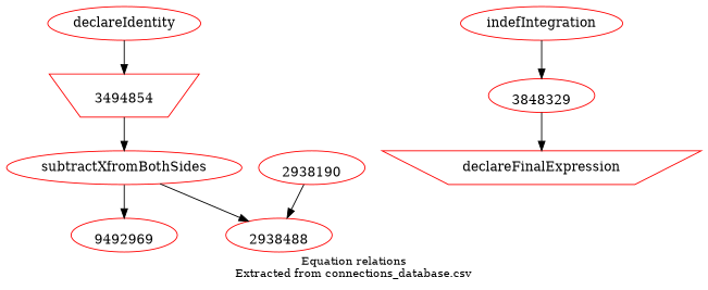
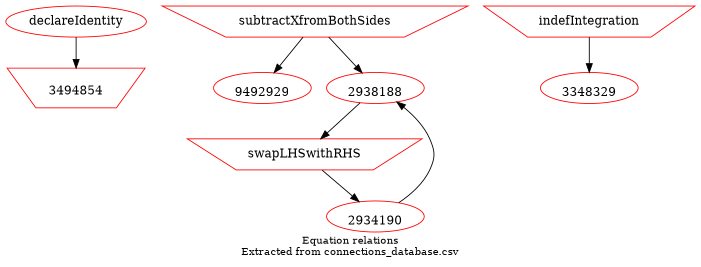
  digraph {
    fontsize=12
    label="Equation relations\nExtracted from connections_database.csv"
    node [color=red shape=ellipse]
    n1 [label=declareIdentity]
    3494854 [labelloc=b shape=invtrapezium]
-   n3 [label=subtractXfromBothSides]
-   9492929 [labelloc=b label=9492969]
-   2938188 [labelloc=b label=2938488]
-   2938190 [labelloc=b]
-   n8 [label=indefIntegration]
-   3848329 [labelloc=b]
-   n10 [label=declareFinalExpression shape=invtrapezium]
+   n3 [label=subtractXfromBothSides shape=invtrapezium]
+   9492929 [labelloc=b]
+   2938188 [labelloc=b]
+   n6 [label=swapLHSwithRHS shape=invtrapezium]
+   2938190 [labelloc=b label=2934190]
+   n8 [label=indefIntegration shape=invtrapezium]
+   3848329 [labelloc=b label=3348329]
    n1 -> 3494854
-   3494854 -> n3
    n3 -> 9492929
    n3 -> 2938188
+   2938188 -> n6
+   n6 -> 2938190
    2938190 -> 2938188
    n8 -> 3848329
-   3848329 -> n10
  }
